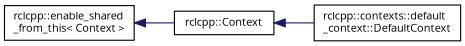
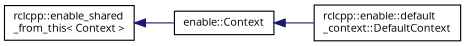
  digraph {
    fontname="Open Sans"
    rankdir=LR
    node [color=black fillcolor=white fontname="Open Sans" fontsize=10 shape=record style=filled]
    edge [color=midnightblue dir=back fontname="Open Sans" fontsize=10 labelfontname=Helvetica labelfontsize=10 style=solid]
    n1 [height=0.2 label="rclcpp::enable_shared\l_from_this\< Context \>" width=0.4]
-   n2 [height=0.2 label="rclcpp::Context" width=0.4]
-   n3 [height=0.2 label="rclcpp::contexts::default\l_context::DefaultContext" width=0.4]
+   n2 [height=0.2 label="enable::Context" width=0.4]
+   n3 [height=0.2 label="rclcpp::enable::default\l_context::DefaultContext" width=0.4]
    n1 -> n2
    n2 -> n3
  }
